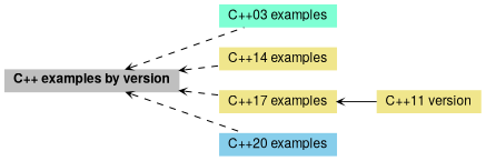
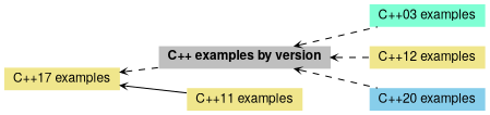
  digraph {
    rankdir=LR
    node [color=black fillcolor=khaki fontname="Helvetica,Arial,sans-serif" fontsize=12 shape=plaintext style=filled]
    edge [arrowhead=open arrowsize=0.5 arrowtail=open dir=back fontname="Helvetica,Arial,sans-serif" fontsize=15 labelfontsize=15 shape=plaintext style=dashed]
    n1 [fillcolor=grey75 fontcolor=black height=0.2 label=<<b>C++ examples by version</b>> width=0.4]
    n2 [fillcolor=aquamarine height=0.2 label="C++03 examples" width=0.4]
-   n3 [height=0.2 label="C++14 examples" width=0.4]
+   n3 [height=0.2 label="C++12 examples" width=0.4]
    n4 [height=0.2 label="C++17 examples" width=0.4]
    n5 [fillcolor=skyblue height=0.2 label="C++20 examples" width=0.4]
-   n6 [height=0.2 label="C++11 version" width=0.4]
+   n6 [height=0.2 label="C++11 examples" width=0.4]
    n1 -> n2
    n1 -> n3
-   n1 -> n4
+   n4 -> n1
    n1 -> n5
    n4 -> n6 [style=solid]
  }
